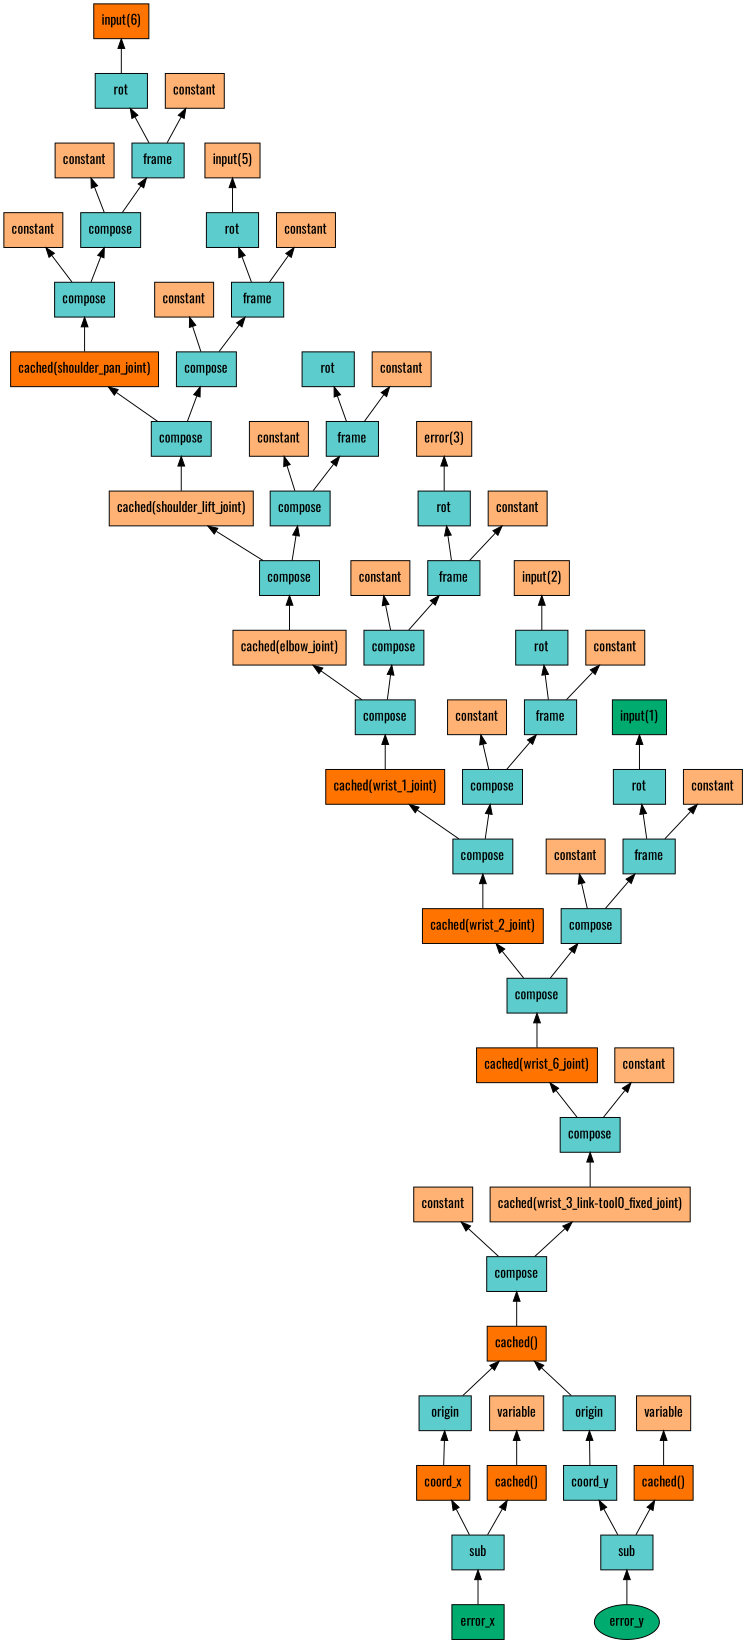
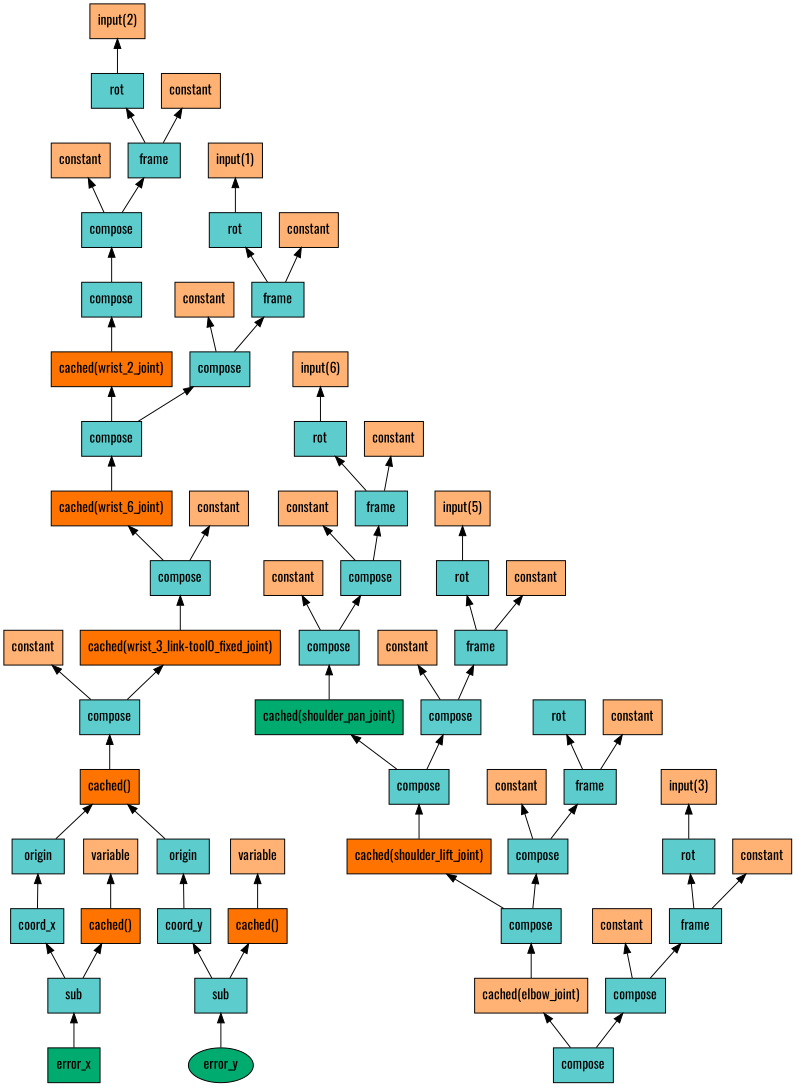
  digraph {
    fontname=Oswald
    rankdir=BT
    node [color=black fillcolor="#5CCCCC" fontname=Oswald shape=box style=filled]
    edge [fontname=Oswald]
    n1 [label=sub]
    n2 [label=coord_y]
    n3 [fillcolor="#FF7400" label="cached()"]
    n4 [label=origin]
    n5 [fillcolor="#FFB273" label=variable]
    n6 [fillcolor="#FF7400" label="cached()"]
    n7 [label=compose]
    n8 [fillcolor="#FFB273" label=constant]
-   n9 [fillcolor="#FFB273" label="cached(wrist_3_link-tool0_fixed_joint)"]
+   n9 [fillcolor="#FF7400" label="cached(wrist_3_link-tool0_fixed_joint)"]
    n10 [label=compose]
    n11 [fillcolor="#FF7400" label="cached(wrist_6_joint)"]
    n12 [fillcolor="#FFB273" label=constant]
    n13 [label=compose]
    n14 [fillcolor="#FF7400" label="cached(wrist_2_joint)"]
    n15 [label=compose]
    n16 [label=compose]
    n17 [fillcolor="#FFB273" label=constant]
    n18 [label=frame]
-   n19 [fillcolor="#FF7400" label="cached(wrist_1_joint)"]
    n20 [label=compose]
    n21 [label=compose]
    n22 [fillcolor="#FFB273" label=constant]
    n23 [label=frame]
    n24 [fillcolor="#FFB273" label="cached(elbow_joint)"]
    n25 [label=compose]
    n26 [label=compose]
    n27 [fillcolor="#FFB273" label=constant]
    n28 [label=frame]
-   n29 [fillcolor="#FFB273" label="cached(shoulder_lift_joint)"]
+   n29 [fillcolor="#FF7400" label="cached(shoulder_lift_joint)"]
    n30 [label=compose]
    n31 [label=compose]
    n32 [fillcolor="#FFB273" label=constant]
    n33 [label=frame]
-   n34 [fillcolor="#FF7400" label="cached(shoulder_pan_joint)"]
+   n34 [fillcolor="#00AB6F" label="cached(shoulder_pan_joint)"]
    n35 [label=compose]
    n36 [label=compose]
    n37 [fillcolor="#FFB273" label=constant]
    n38 [label=frame]
    n39 [fillcolor="#FFB273" label=constant]
    n40 [label=compose]
    n41 [fillcolor="#FFB273" label=constant]
    n42 [label=frame]
    n43 [label=rot]
    n44 [fillcolor="#FFB273" label=constant]
-   n45 [fillcolor="#FF7400" label="input(6)"]
+   n45 [fillcolor="#FFB273" label="input(6)"]
    n46 [label=rot]
    n47 [fillcolor="#FFB273" label=constant]
    n48 [fillcolor="#FFB273" label="input(5)"]
    n49 [label=rot]
    n50 [fillcolor="#FFB273" label=constant]
    n51 [label=rot]
    n52 [fillcolor="#FFB273" label=constant]
-   n53 [fillcolor="#FFB273" label="error(3)"]
+   n53 [fillcolor="#FFB273" label="input(3)"]
    n54 [label=rot]
    n55 [fillcolor="#FFB273" label=constant]
    n56 [fillcolor="#FFB273" label="input(2)"]
    n57 [label=rot]
    n58 [fillcolor="#FFB273" label=constant]
-   n59 [fillcolor="#00AB6F" label="input(1)"]
+   n59 [fillcolor="#FFB273" label="input(1)"]
    n60 [fillcolor="#00AB6F" label=error_y shape=ellipse]
    n61 [label=sub]
-   n62 [fillcolor="#FF7400" label=coord_x]
+   n62 [label=coord_x]
    n63 [fillcolor="#FF7400" label="cached()"]
    n64 [label=origin]
    n65 [fillcolor="#FFB273" label=variable]
    n66 [fillcolor="#00AB6F" label=error_x]
    n1 -> n2
    n1 -> n3
    n2 -> n4
    n3 -> n5
    n4 -> n6
    n6 -> n7
    n7 -> n8
    n7 -> n9
    n9 -> n10
    n10 -> n11
    n10 -> n12
    n11 -> n13
    n13 -> n14
    n13 -> n15
    n14 -> n16
    n15 -> n17
    n15 -> n18
-   n16 -> n19
    n16 -> n20
    n18 -> n57
    n18 -> n58
-   n19 -> n21
    n20 -> n22
    n20 -> n23
    n21 -> n24
    n21 -> n25
    n23 -> n54
    n23 -> n55
    n24 -> n26
    n25 -> n27
    n25 -> n28
    n26 -> n29
    n26 -> n30
    n28 -> n51
    n28 -> n52
    n29 -> n31
    n30 -> n32
    n30 -> n33
    n31 -> n34
    n31 -> n35
    n33 -> n49
    n33 -> n50
    n34 -> n36
    n35 -> n37
    n35 -> n38
    n36 -> n39
    n36 -> n40
    n38 -> n46
    n38 -> n47
    n40 -> n41
    n40 -> n42
    n42 -> n43
    n42 -> n44
    n43 -> n45
    n46 -> n48
    n51 -> n53
    n54 -> n56
    n57 -> n59
    n60 -> n1
    n61 -> n62
    n61 -> n63
    n62 -> n64
    n63 -> n65
    n64 -> n6
    n66 -> n61
  }
